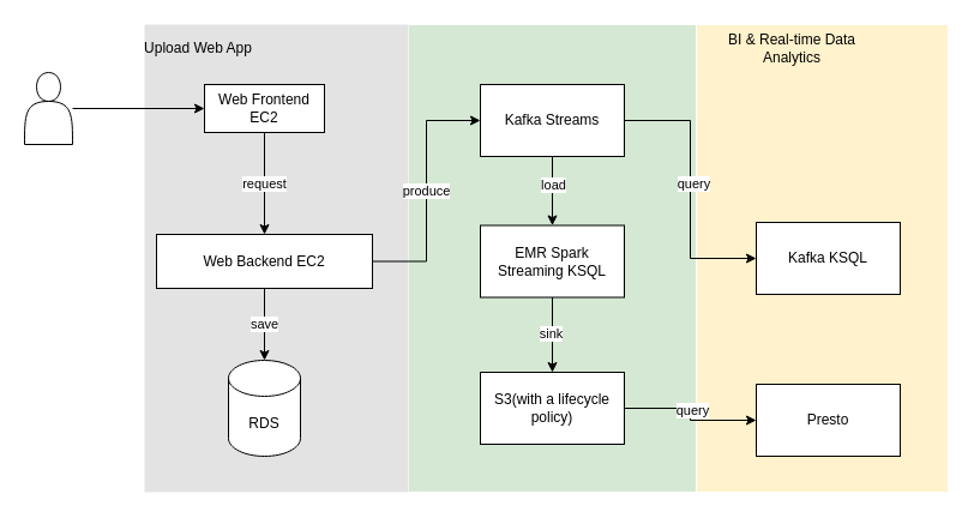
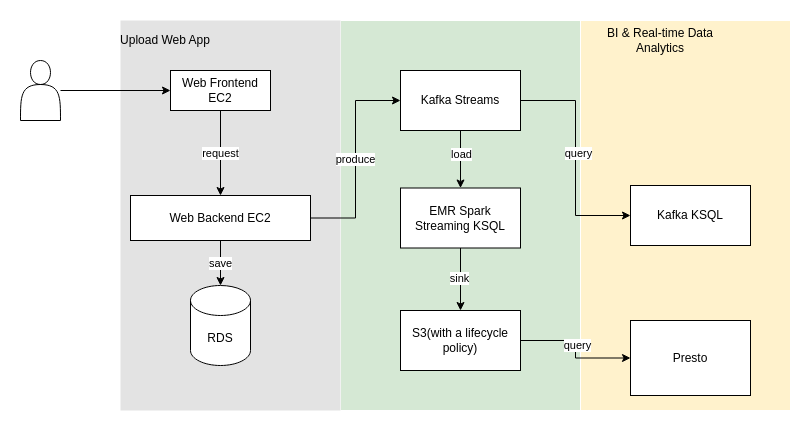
  <mxCell id="0" />
  <mxCell id="1" parent="0" />
  <mxCell id="2" value="" style="rounded=0;whiteSpace=wrap;html=1;strokeColor=#FFFFFF;fillColor=#FFF2CC;" vertex="1" parent="1"><mxGeometry x="580" y="20" width="210" height="390" as="geometry" /></mxCell>
  <mxCell id="3" value="" style="rounded=0;whiteSpace=wrap;html=1;fillColor=#D5E8D4;strokeColor=#FFFFFF;" vertex="1" parent="1"><mxGeometry x="340" y="20" width="240" height="390" as="geometry" /></mxCell>
  <mxCell id="4" value="" style="rounded=0;whiteSpace=wrap;html=1;fillColor=#E3E3E3;strokeColor=none;" vertex="1" parent="1"><mxGeometry x="120" y="20" width="220" height="390" as="geometry" /></mxCell>
  <mxCell id="5" value="Upload Web App" style="text;html=1;strokeColor=none;fillColor=none;align=center;verticalAlign=middle;whiteSpace=wrap;rounded=0;" vertex="1" parent="1"><mxGeometry x="110" y="30" width="110" height="20" as="geometry" /></mxCell>
  <mxCell id="6" style="edgeStyle=orthogonalEdgeStyle;rounded=0;orthogonalLoop=1;jettySize=auto;html=1;entryX=0;entryY=0.5;entryDx=0;entryDy=0;" edge="1" parent="1" source="7" target="9"><mxGeometry relative="1" as="geometry" /></mxCell>
  <mxCell id="7" value="" style="shape=actor;whiteSpace=wrap;html=1;" vertex="1" parent="1"><mxGeometry x="20" y="60" width="40" height="60" as="geometry" /></mxCell>
  <mxCell id="8" value="request" style="edgeStyle=orthogonalEdgeStyle;rounded=0;orthogonalLoop=1;jettySize=auto;html=1;entryX=0.5;entryY=0;entryDx=0;entryDy=0;" edge="1" parent="1" source="9" target="12"><mxGeometry relative="1" as="geometry" /></mxCell>
  <mxCell id="9" value="Web Frontend EC2" style="rounded=0;whiteSpace=wrap;html=1;" vertex="1" parent="1"><mxGeometry x="170" y="70" width="100" height="40" as="geometry" /></mxCell>
  <mxCell id="10" value="produce" style="edgeStyle=orthogonalEdgeStyle;rounded=0;orthogonalLoop=1;jettySize=auto;html=1;entryX=0;entryY=0.5;entryDx=0;entryDy=0;" edge="1" parent="1" source="12" target="18"><mxGeometry relative="1" as="geometry" /></mxCell>
  <mxCell id="11" value="save" style="edgeStyle=orthogonalEdgeStyle;rounded=0;orthogonalLoop=1;jettySize=auto;html=1;entryX=0.5;entryY=0;entryDx=0;entryDy=0;entryPerimeter=0;" edge="1" parent="1" source="12" target="13"><mxGeometry relative="1" as="geometry" /></mxCell>
  <mxCell id="12" value="Web Backend EC2" style="rounded=0;whiteSpace=wrap;html=1;" vertex="1" parent="1"><mxGeometry x="130" y="195" width="180" height="45" as="geometry" /></mxCell>
- <mxCell id="13" value="RDS" style="shape=cylinder3;whiteSpace=wrap;html=1;boundedLbl=1;backgroundOutline=1;size=15;" vertex="1" parent="1"><mxGeometry x="190" y="300" width="60" height="80" as="geometry" /></mxCell>
+ <mxCell id="13" value="RDS" style="shape=cylinder3;whiteSpace=wrap;html=1;boundedLbl=1;backgroundOutline=1;size=15;" vertex="1" parent="1"><mxGeometry x="190" y="285" width="60" height="80" as="geometry" /></mxCell>
  <mxCell id="14" style="edgeStyle=orthogonalEdgeStyle;rounded=0;orthogonalLoop=1;jettySize=auto;html=1;entryX=0.5;entryY=0;entryDx=0;entryDy=0;" edge="1" parent="1" source="18" target="21"><mxGeometry relative="1" as="geometry" /></mxCell>
  <mxCell id="15" value="load" style="edgeLabel;html=1;align=center;verticalAlign=middle;resizable=0;points=[];" vertex="1" connectable="0" parent="14"><mxGeometry x="-0.2" relative="1" as="geometry"><mxPoint as="offset" /></mxGeometry></mxCell>
  <mxCell id="16" style="edgeStyle=orthogonalEdgeStyle;rounded=0;orthogonalLoop=1;jettySize=auto;html=1;entryX=0;entryY=0.5;entryDx=0;entryDy=0;" edge="1" parent="1" source="18" target="26"><mxGeometry relative="1" as="geometry" /></mxCell>
  <mxCell id="17" value="query" style="edgeLabel;html=1;align=center;verticalAlign=middle;resizable=0;points=[];" vertex="1" connectable="0" parent="16"><mxGeometry x="-0.05" y="2" relative="1" as="geometry"><mxPoint as="offset" /></mxGeometry></mxCell>
  <mxCell id="18" value="Kafka Streams" style="rounded=0;whiteSpace=wrap;html=1;" vertex="1" parent="1"><mxGeometry x="400" y="70" width="120" height="60" as="geometry" /></mxCell>
  <mxCell id="19" style="edgeStyle=orthogonalEdgeStyle;rounded=0;orthogonalLoop=1;jettySize=auto;html=1;entryX=0.5;entryY=0;entryDx=0;entryDy=0;" edge="1" parent="1" source="21" target="24"><mxGeometry relative="1" as="geometry" /></mxCell>
  <mxCell id="20" value="sink" style="edgeLabel;html=1;align=center;verticalAlign=middle;resizable=0;points=[];" vertex="1" connectable="0" parent="19"><mxGeometry x="-0.033" y="-2" relative="1" as="geometry"><mxPoint as="offset" /></mxGeometry></mxCell>
  <mxCell id="21" value="EMR Spark Streaming KSQL" style="rounded=0;whiteSpace=wrap;html=1;" vertex="1" parent="1"><mxGeometry x="400" y="187.5" width="120" height="60" as="geometry" /></mxCell>
  <mxCell id="22" style="edgeStyle=orthogonalEdgeStyle;rounded=0;orthogonalLoop=1;jettySize=auto;html=1;entryX=0;entryY=0.5;entryDx=0;entryDy=0;" edge="1" parent="1" source="24" target="25"><mxGeometry relative="1" as="geometry"><mxPoint x="630" y="360" as="targetPoint" /></mxGeometry></mxCell>
  <mxCell id="23" value="query" style="edgeLabel;html=1;align=center;verticalAlign=middle;resizable=0;points=[];" vertex="1" connectable="0" parent="22"><mxGeometry x="-0.075" y="1" relative="1" as="geometry"><mxPoint as="offset" /></mxGeometry></mxCell>
  <mxCell id="24" value="S3(with a lifecycle policy)" style="rounded=0;whiteSpace=wrap;html=1;" vertex="1" parent="1"><mxGeometry x="400" y="310" width="120" height="60" as="geometry" /></mxCell>
- <mxCell id="25" value="Presto" style="rounded=0;whiteSpace=wrap;html=1;" vertex="1" parent="1"><mxGeometry x="630" y="320" width="120" height="60" as="geometry" /></mxCell>
+ <mxCell id="25" value="Presto" style="rounded=0;whiteSpace=wrap;html=1;" vertex="1" parent="1"><mxGeometry x="630" y="320" width="120" height="75" as="geometry" /></mxCell>
  <mxCell id="26" value="Kafka KSQL" style="rounded=0;whiteSpace=wrap;html=1;" vertex="1" parent="1"><mxGeometry x="630" y="185" width="120" height="60" as="geometry" /></mxCell>
  <mxCell id="27" value="BI &amp;amp; Real-time Data Analytics" style="text;html=1;strokeColor=none;fillColor=none;align=center;verticalAlign=middle;whiteSpace=wrap;rounded=0;" vertex="1" parent="1"><mxGeometry x="600" y="30" width="120" height="20" as="geometry" /></mxCell>
